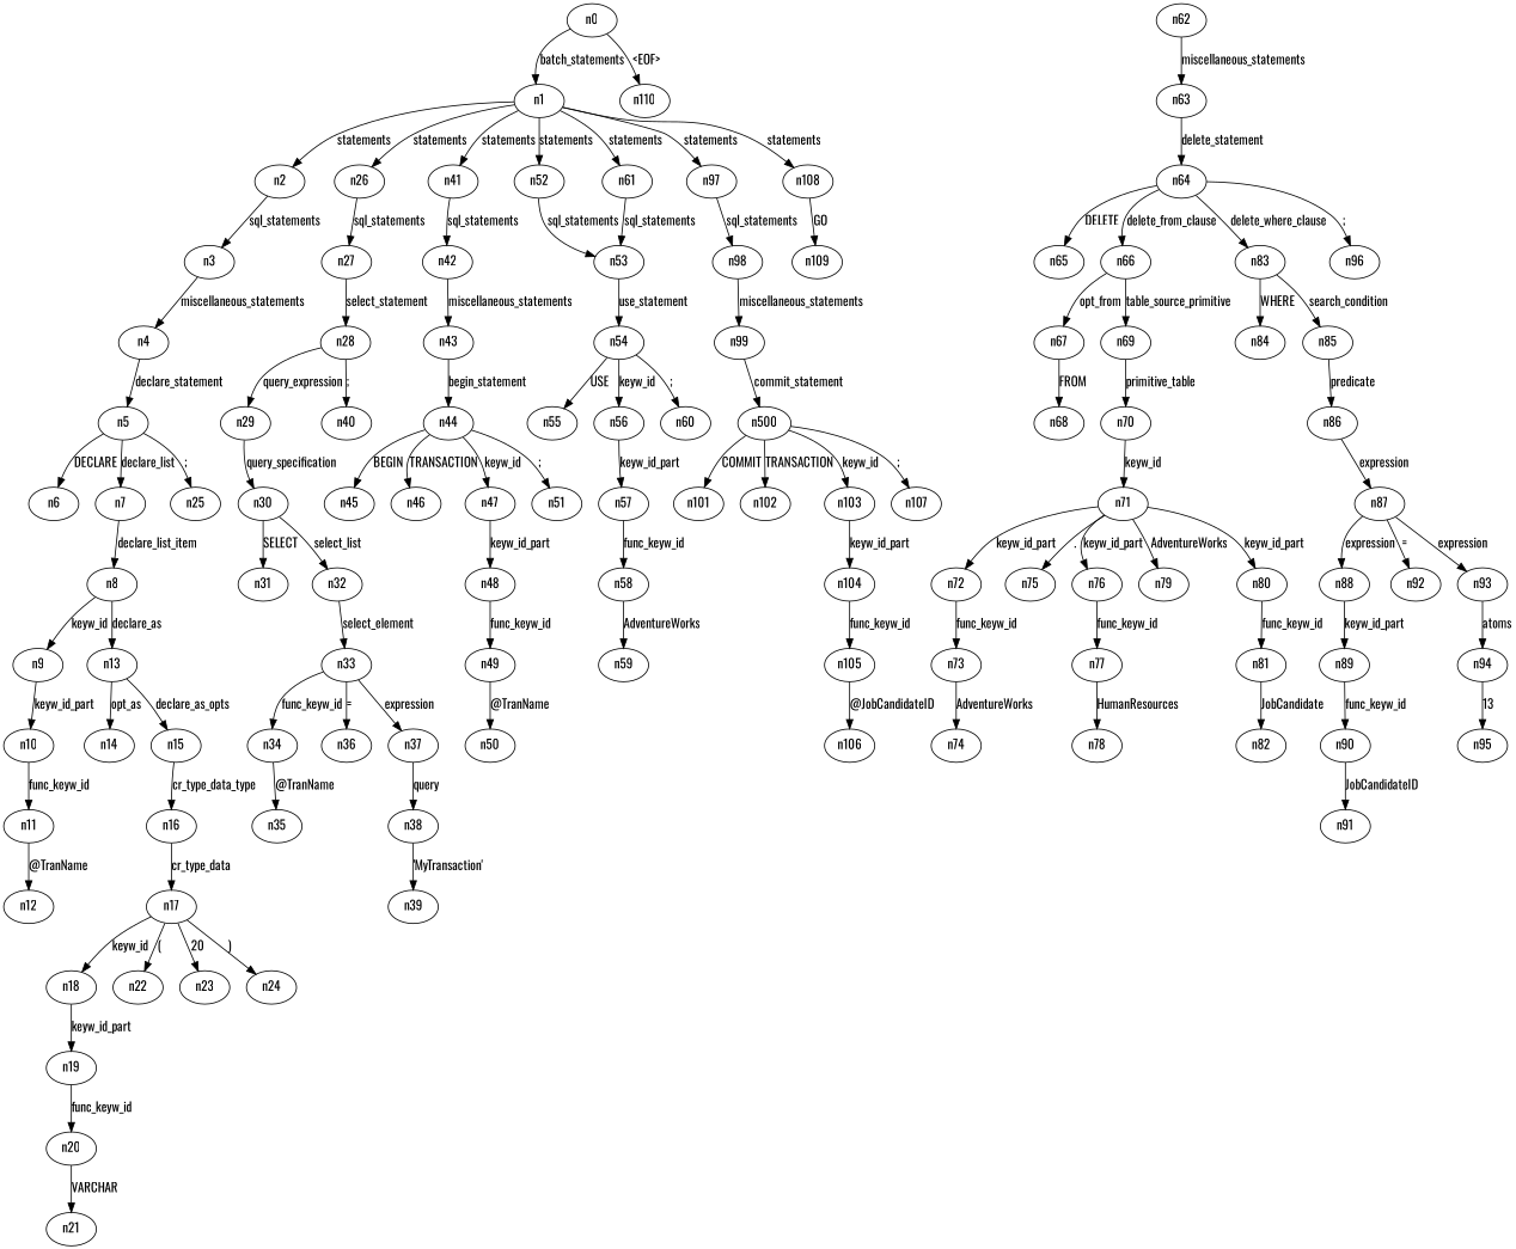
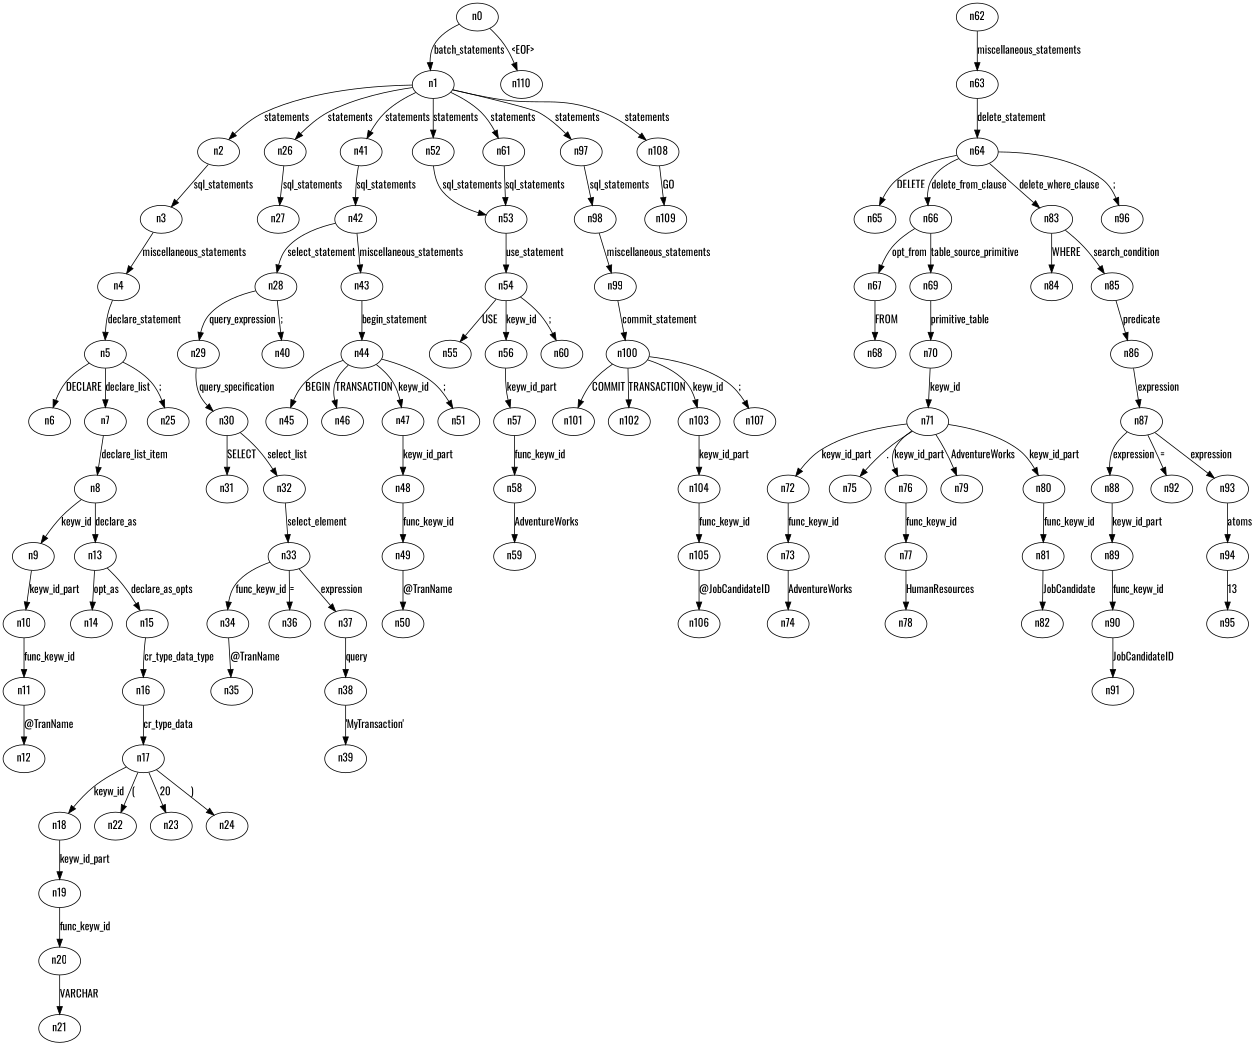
  digraph {
    fontname=Oswald
    node [fontname=Oswald]
    edge [fontname=Oswald]
    n0
    n1
    n110
    n2
    n26
    n41
    n52
    n61
    n97
    n108
    n3
    n27
    n42
    n53
    n98
    n109
    n4
    n5
    n6
    n7
    n25
    n8
    n9
    n13
    n10
    n14
    n15
    n11
    n12
    n16
    n17
    n18
    n22
    n23
    n24
    n19
    n20
    n21
    n28
    n29
    n40
    n30
    n31
    n32
    n33
    n34
    n36
    n37
    n35
    n38
    n39
    n43
    n44
    n45
    n46
    n47
    n51
    n48
    n49
    n50
    n54
    n55
    n56
    n60
    n57
    n58
    n59
    n62
    n63
    n64
    n65
    n66
    n83
    n96
    n67
    n69
    n84
    n85
    n68
    n70
    n71
    n72
    n75
    n76
    n79
    n80
    n73
    n77
    n81
    n74
    n78
    n82
    n86
    n87
    n88
    n92
    n93
    n89
    n94
    n90
    n91
    n95
    n99
-   n100 [label=n500]
+   n100
    n101
    n102
    n103
    n107
    n104
    n105
    n106
    n0 -> n1 [label=batch_statements]
    n0 -> n110 [label="<EOF>"]
    n1 -> n2 [label=statements]
    n1 -> n26 [label=statements]
    n1 -> n41 [label=statements]
    n1 -> n52 [label=statements]
    n1 -> n61 [label=statements]
    n1 -> n97 [label=statements]
    n1 -> n108 [label=statements]
    n2 -> n3 [label=sql_statements]
    n26 -> n27 [label=sql_statements]
    n41 -> n42 [label=sql_statements]
    n52 -> n53 [label=sql_statements]
    n61 -> n53 [label=sql_statements]
    n97 -> n98 [label=sql_statements]
    n108 -> n109 [label=GO]
    n3 -> n4 [label=miscellaneous_statements]
-   n27 -> n28 [label=select_statement]
+   n42 -> n28 [label=select_statement]
    n42 -> n43 [label=miscellaneous_statements]
    n53 -> n54 [label=use_statement]
    n98 -> n99 [label=miscellaneous_statements]
    n4 -> n5 [label=declare_statement]
    n5 -> n6 [label=DECLARE]
    n5 -> n7 [label=declare_list]
    n5 -> n25 [label=";"]
    n7 -> n8 [label=declare_list_item]
    n8 -> n9 [label=keyw_id]
    n8 -> n13 [label=declare_as]
    n9 -> n10 [label=keyw_id_part]
    n13 -> n14 [label=opt_as]
    n13 -> n15 [label=declare_as_opts]
    n10 -> n11 [label=func_keyw_id]
    n15 -> n16 [label=cr_type_data_type]
    n11 -> n12 [label="@TranName"]
    n16 -> n17 [label=cr_type_data]
    n17 -> n18 [label=keyw_id]
    n17 -> n22 [label="("]
    n17 -> n23 [label=20]
    n17 -> n24 [label=")"]
    n18 -> n19 [label=keyw_id_part]
    n19 -> n20 [label=func_keyw_id]
    n20 -> n21 [label=VARCHAR]
    n28 -> n29 [label=query_expression]
    n28 -> n40 [label=";"]
    n29 -> n30 [label=query_specification]
    n30 -> n31 [label=SELECT]
    n30 -> n32 [label=select_list]
    n32 -> n33 [label=select_element]
    n33 -> n34 [label=func_keyw_id]
    n33 -> n36 [label="="]
    n33 -> n37 [label=expression]
    n34 -> n35 [label="@TranName"]
    n37 -> n38 [label=query]
    n38 -> n39 [label="'MyTransaction'"]
    n43 -> n44 [label=begin_statement]
    n44 -> n45 [label=BEGIN]
    n44 -> n46 [label=TRANSACTION]
    n44 -> n47 [label=keyw_id]
    n44 -> n51 [label=";"]
    n47 -> n48 [label=keyw_id_part]
    n48 -> n49 [label=func_keyw_id]
    n49 -> n50 [label="@TranName"]
    n54 -> n55 [label=USE]
    n54 -> n56 [label=keyw_id]
    n54 -> n60 [label=";"]
    n56 -> n57 [label=keyw_id_part]
    n57 -> n58 [label=func_keyw_id]
    n58 -> n59 [label=AdventureWorks]
    n62 -> n63 [label=miscellaneous_statements]
    n63 -> n64 [label=delete_statement]
    n64 -> n65 [label=DELETE]
    n64 -> n66 [label=delete_from_clause]
    n64 -> n83 [label=delete_where_clause]
    n64 -> n96 [label=";"]
    n66 -> n67 [label=opt_from]
    n66 -> n69 [label=table_source_primitive]
    n83 -> n84 [label=WHERE]
    n83 -> n85 [label=search_condition]
    n67 -> n68 [label=FROM]
    n69 -> n70 [label=primitive_table]
    n85 -> n86 [label=predicate]
    n70 -> n71 [label=keyw_id]
    n71 -> n72 [label=keyw_id_part]
    n71 -> n75 [label="."]
    n71 -> n76 [label=keyw_id_part]
    n71 -> n79 [label=AdventureWorks]
    n71 -> n80 [label=keyw_id_part]
    n72 -> n73 [label=func_keyw_id]
    n76 -> n77 [label=func_keyw_id]
    n80 -> n81 [label=func_keyw_id]
    n73 -> n74 [label=AdventureWorks]
    n77 -> n78 [label=HumanResources]
    n81 -> n82 [label=JobCandidate]
    n86 -> n87 [label=expression]
    n87 -> n88 [label=expression]
    n87 -> n92 [label="="]
    n87 -> n93 [label=expression]
    n88 -> n89 [label=keyw_id_part]
    n93 -> n94 [label=atoms]
    n89 -> n90 [label=func_keyw_id]
    n94 -> n95 [label=13]
    n90 -> n91 [label=JobCandidateID]
    n99 -> n100 [label=commit_statement]
    n100 -> n101 [label=COMMIT]
    n100 -> n102 [label=TRANSACTION]
    n100 -> n103 [label=keyw_id]
    n100 -> n107 [label=";"]
    n103 -> n104 [label=keyw_id_part]
    n104 -> n105 [label=func_keyw_id]
    n105 -> n106 [label="@JobCandidateID"]
  }
